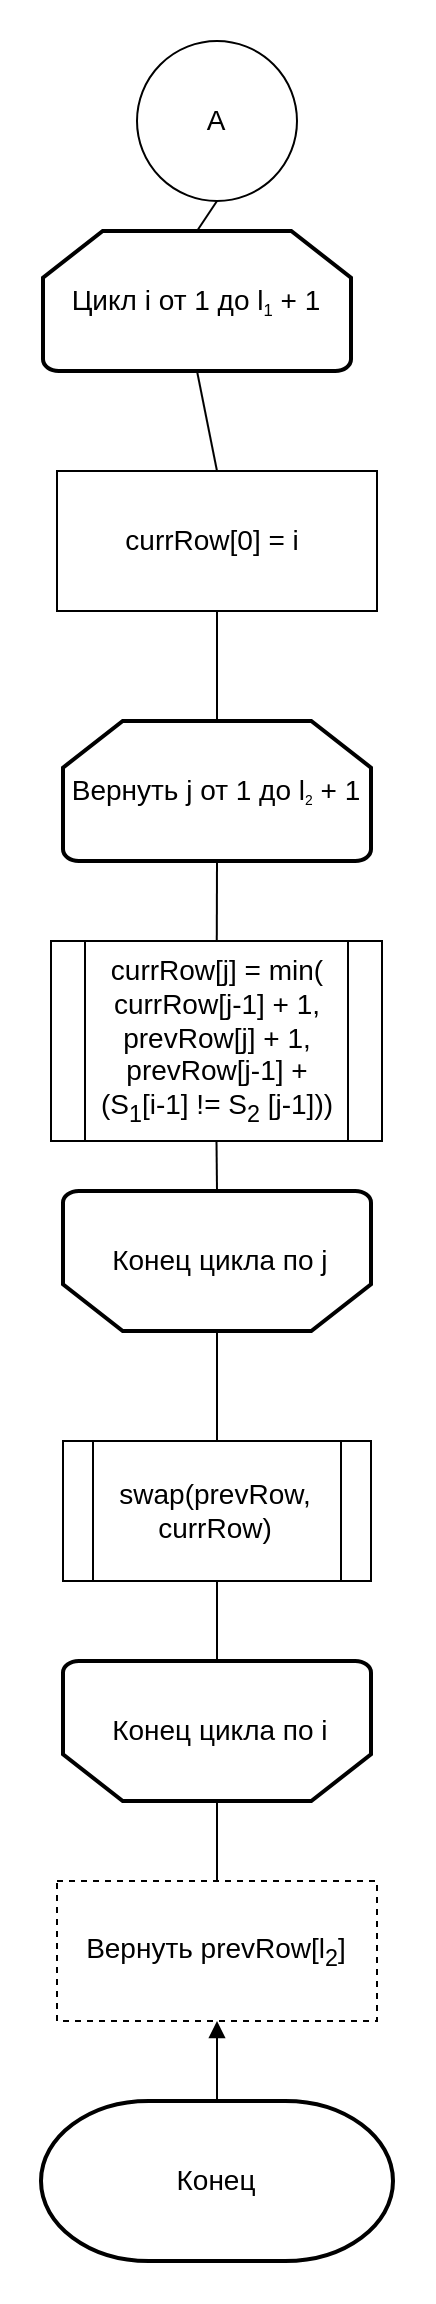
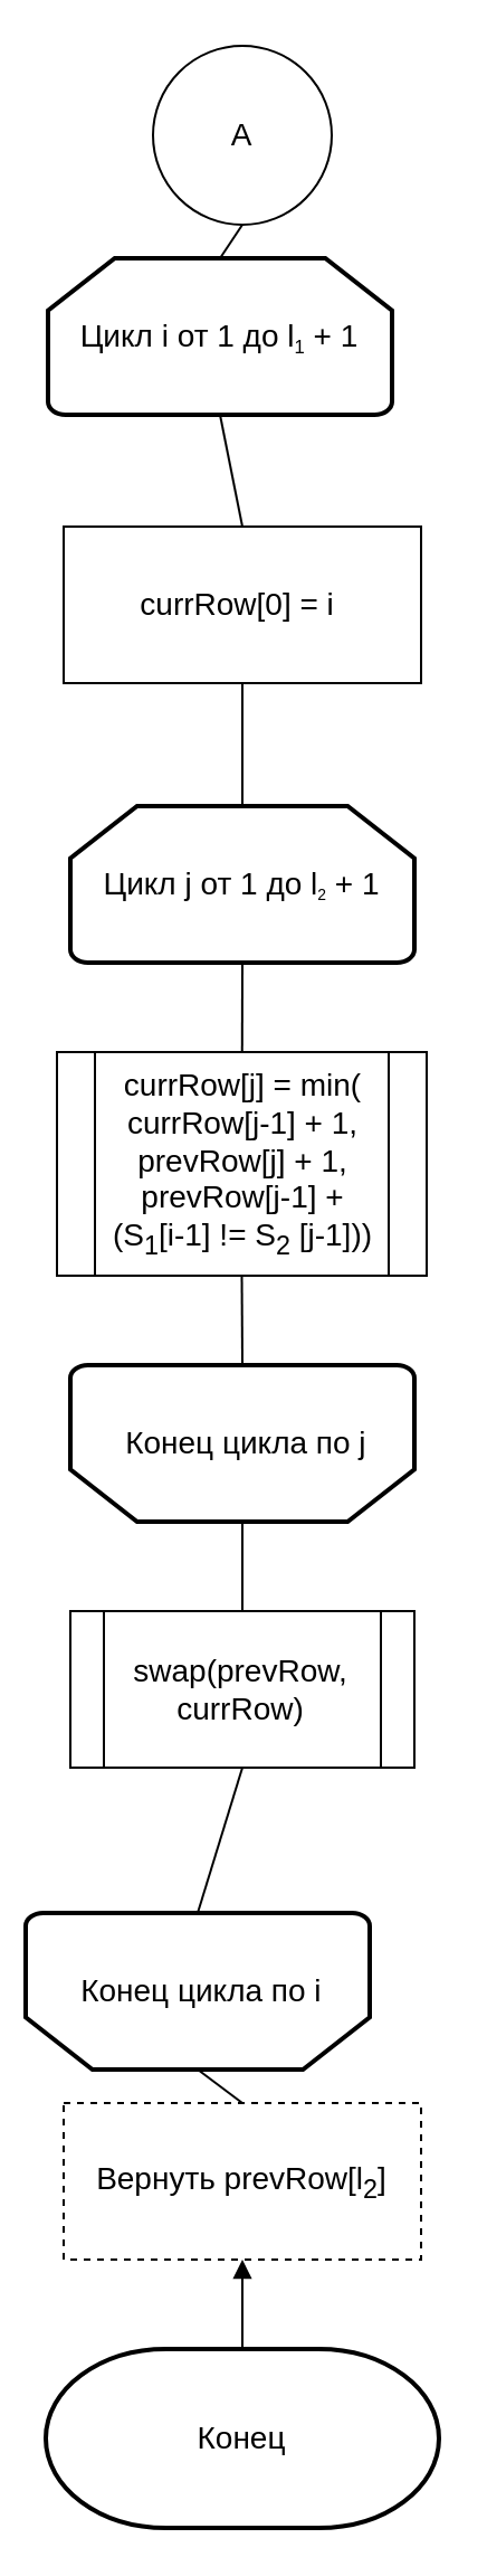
  <mxCell id="0" />
  <mxCell id="1" parent="0" />
  <mxCell id="2" value="&lt;font style=&quot;font-size: 14px;&quot;&gt;Цикл i от 1 до l&lt;/font&gt;&lt;font size=&quot;1&quot; style=&quot;&quot;&gt;&lt;sub&gt;1&lt;/sub&gt;&lt;/font&gt;&lt;font style=&quot;&quot;&gt;&lt;span style=&quot;font-size: 14px;&quot;&gt;&amp;nbsp;+ 1&lt;/span&gt;&lt;/font&gt;" style="strokeWidth=2;html=1;shape=mxgraph.flowchart.loop_limit;whiteSpace=wrap;" vertex="1" parent="1"><mxGeometry x="21" y="115" width="154" height="70" as="geometry" /></mxCell>
  <mxCell id="3" value="&lt;span style=&quot;font-size: 14px;&quot;&gt;currRow[0] = i&amp;nbsp;&lt;/span&gt;" style="rounded=0;whiteSpace=wrap;html=1;" vertex="1" parent="1"><mxGeometry x="28" y="235" width="160" height="70" as="geometry" /></mxCell>
  <mxCell id="4" value="" style="endArrow=none;html=1;rounded=0;entryX=0.5;entryY=1;entryDx=0;entryDy=0;entryPerimeter=0;exitX=0.5;exitY=0;exitDx=0;exitDy=0;" edge="1" parent="1" source="3" target="2"><mxGeometry width="50" height="50" relative="1" as="geometry"><mxPoint x="-96" y="190" as="sourcePoint" /><mxPoint x="-46" y="140" as="targetPoint" /></mxGeometry></mxCell>
- <mxCell id="5" value="&lt;font style=&quot;font-size: 14px;&quot;&gt;Вернуть j от 1 до l&lt;/font&gt;&lt;font style=&quot;font-size: 8.333px;&quot;&gt;&lt;sub&gt;2&lt;/sub&gt;&lt;/font&gt;&lt;font style=&quot;&quot;&gt;&lt;span style=&quot;font-size: 14px;&quot;&gt;&amp;nbsp;+ 1&lt;/span&gt;&lt;/font&gt;" style="strokeWidth=2;html=1;shape=mxgraph.flowchart.loop_limit;whiteSpace=wrap;" vertex="1" parent="1"><mxGeometry x="31" y="360" width="154" height="70" as="geometry" /></mxCell>
+ <mxCell id="5" value="&lt;font style=&quot;font-size: 14px;&quot;&gt;Цикл j от 1 до l&lt;/font&gt;&lt;font style=&quot;font-size: 8.333px;&quot;&gt;&lt;sub&gt;2&lt;/sub&gt;&lt;/font&gt;&lt;font style=&quot;&quot;&gt;&lt;span style=&quot;font-size: 14px;&quot;&gt;&amp;nbsp;+ 1&lt;/span&gt;&lt;/font&gt;" style="strokeWidth=2;html=1;shape=mxgraph.flowchart.loop_limit;whiteSpace=wrap;" vertex="1" parent="1"><mxGeometry x="31" y="360" width="154" height="70" as="geometry" /></mxCell>
  <mxCell id="6" value="" style="endArrow=none;html=1;rounded=0;entryX=0.5;entryY=1;entryDx=0;entryDy=0;exitX=0.5;exitY=0;exitDx=0;exitDy=0;exitPerimeter=0;" edge="1" parent="1" source="5" target="3"><mxGeometry width="50" height="50" relative="1" as="geometry"><mxPoint x="-96" y="200" as="sourcePoint" /><mxPoint x="-46" y="150" as="targetPoint" /></mxGeometry></mxCell>
  <mxCell id="7" value="&lt;font style=&quot;font-size: 14px;&quot;&gt;currRow[j] = min(&lt;br&gt;currRow[j-1] + 1,&lt;br&gt;prevRow[j] + 1,&lt;br&gt;prevRow[j-1] + &lt;br&gt;(S&lt;sub&gt;1&lt;/sub&gt;[i-1] != S&lt;sub&gt;2&lt;/sub&gt;&amp;nbsp;[j-1]))&lt;br&gt;&lt;/font&gt;" style="shape=process;whiteSpace=wrap;html=1;backgroundOutline=1;" vertex="1" parent="1"><mxGeometry x="25" y="470" width="165.5" height="100" as="geometry" /></mxCell>
  <mxCell id="8" value="" style="endArrow=none;html=1;rounded=0;entryX=0.5;entryY=1;entryDx=0;entryDy=0;entryPerimeter=0;" edge="1" parent="1" source="7" target="5"><mxGeometry width="50" height="50" relative="1" as="geometry"><mxPoint x="-96" y="540" as="sourcePoint" /><mxPoint x="-46" y="490" as="targetPoint" /></mxGeometry></mxCell>
- <mxCell id="9" value="&lt;font style=&quot;font-size: 14px;&quot;&gt;&amp;nbsp;Конец цикла по j&lt;/font&gt;" style="strokeWidth=2;html=1;shape=mxgraph.flowchart.loop_limit;whiteSpace=wrap;direction=west;" vertex="1" parent="1"><mxGeometry x="31" y="595" width="154" height="70" as="geometry" /></mxCell>
+ <mxCell id="9" value="&lt;font style=&quot;font-size: 14px;&quot;&gt;&amp;nbsp;Конец цикла по j&lt;/font&gt;" style="strokeWidth=2;html=1;shape=mxgraph.flowchart.loop_limit;whiteSpace=wrap;direction=west;" vertex="1" parent="1"><mxGeometry x="31" y="610" width="154" height="70" as="geometry" /></mxCell>
  <mxCell id="10" value="" style="endArrow=none;html=1;rounded=0;entryX=0.5;entryY=1;entryDx=0;entryDy=0;exitX=0.5;exitY=1;exitDx=0;exitDy=0;exitPerimeter=0;" edge="1" parent="1" source="9" target="7"><mxGeometry width="50" height="50" relative="1" as="geometry"><mxPoint x="-96" y="550" as="sourcePoint" /><mxPoint x="-46" y="500" as="targetPoint" /></mxGeometry></mxCell>
  <mxCell id="11" value="&lt;font style=&quot;font-size: 14px;&quot;&gt;swap(prevRow, currRow)&lt;br&gt;&lt;/font&gt;" style="shape=process;whiteSpace=wrap;html=1;backgroundOutline=1;" vertex="1" parent="1"><mxGeometry x="31" y="720" width="154" height="70" as="geometry" /></mxCell>
  <mxCell id="12" value="" style="endArrow=none;html=1;rounded=0;entryX=0.5;entryY=0;entryDx=0;entryDy=0;entryPerimeter=0;exitX=0.5;exitY=0;exitDx=0;exitDy=0;" edge="1" parent="1" source="11" target="9"><mxGeometry width="50" height="50" relative="1" as="geometry"><mxPoint x="-96" y="760" as="sourcePoint" /><mxPoint x="-46" y="710" as="targetPoint" /></mxGeometry></mxCell>
- <mxCell id="13" value="&lt;font style=&quot;font-size: 14px;&quot;&gt;&amp;nbsp;Конец цикла по i&lt;/font&gt;" style="strokeWidth=2;html=1;shape=mxgraph.flowchart.loop_limit;whiteSpace=wrap;direction=west;" vertex="1" parent="1"><mxGeometry x="31" y="830" width="154" height="70" as="geometry" /></mxCell>
+ <mxCell id="13" value="&lt;font style=&quot;font-size: 14px;&quot;&gt;&amp;nbsp;Конец цикла по i&lt;/font&gt;" style="strokeWidth=2;html=1;shape=mxgraph.flowchart.loop_limit;whiteSpace=wrap;direction=west;" vertex="1" parent="1"><mxGeometry x="11" y="855" width="154" height="70" as="geometry" /></mxCell>
  <mxCell id="14" value="" style="endArrow=none;html=1;rounded=0;entryX=0.5;entryY=1;entryDx=0;entryDy=0;exitX=0.5;exitY=1;exitDx=0;exitDy=0;exitPerimeter=0;" edge="1" parent="1" source="13" target="11"><mxGeometry width="50" height="50" relative="1" as="geometry"><mxPoint x="-96" y="760" as="sourcePoint" /><mxPoint x="114" y="820" as="targetPoint" /></mxGeometry></mxCell>
  <mxCell id="15" value="&lt;span style=&quot;font-size: 14px;&quot;&gt;Вернуть prevRow[l&lt;sub&gt;2&lt;/sub&gt;]&lt;/span&gt;" style="rounded=0;whiteSpace=wrap;html=1;dashed=1;" vertex="1" parent="1"><mxGeometry x="28" y="940" width="160" height="70" as="geometry" /></mxCell>
  <mxCell id="16" value="" style="endArrow=none;html=1;rounded=0;entryX=0.5;entryY=0;entryDx=0;entryDy=0;entryPerimeter=0;exitX=0.5;exitY=0;exitDx=0;exitDy=0;" edge="1" parent="1" source="15" target="13"><mxGeometry width="50" height="50" relative="1" as="geometry"><mxPoint x="-96" y="1150" as="sourcePoint" /><mxPoint x="-46" y="1100" as="targetPoint" /></mxGeometry></mxCell>
  <mxCell id="17" value="&lt;font style=&quot;font-size: 14px;&quot;&gt;Конец&lt;/font&gt;" style="strokeWidth=2;html=1;shape=mxgraph.flowchart.terminator;whiteSpace=wrap;" vertex="1" parent="1"><mxGeometry x="20" y="1050" width="176" height="80" as="geometry" /></mxCell>
  <mxCell id="18" value="" style="endArrow=block;html=1;rounded=0;entryX=0.5;entryY=1;entryDx=0;entryDy=0;" edge="1" parent="1" source="17" target="15"><mxGeometry width="50" height="50" relative="1" as="geometry"><mxPoint x="-96" y="1250" as="sourcePoint" /><mxPoint x="-46" y="1200" as="targetPoint" /></mxGeometry></mxCell>
  <mxCell id="19" value="&lt;font style=&quot;font-size: 14px;&quot;&gt;A&lt;/font&gt;" style="ellipse;whiteSpace=wrap;html=1;aspect=fixed;" vertex="1" parent="1"><mxGeometry x="68" y="20" width="80" height="80" as="geometry" /></mxCell>
  <mxCell id="20" value="" style="endArrow=none;html=1;rounded=0;entryX=0.5;entryY=1;entryDx=0;entryDy=0;exitX=0.5;exitY=0;exitDx=0;exitDy=0;exitPerimeter=0;" edge="1" parent="1" source="2" target="19"><mxGeometry width="50" height="50" relative="1" as="geometry"><mxPoint x="84" y="180" as="sourcePoint" /><mxPoint x="134" y="130" as="targetPoint" /></mxGeometry></mxCell>
